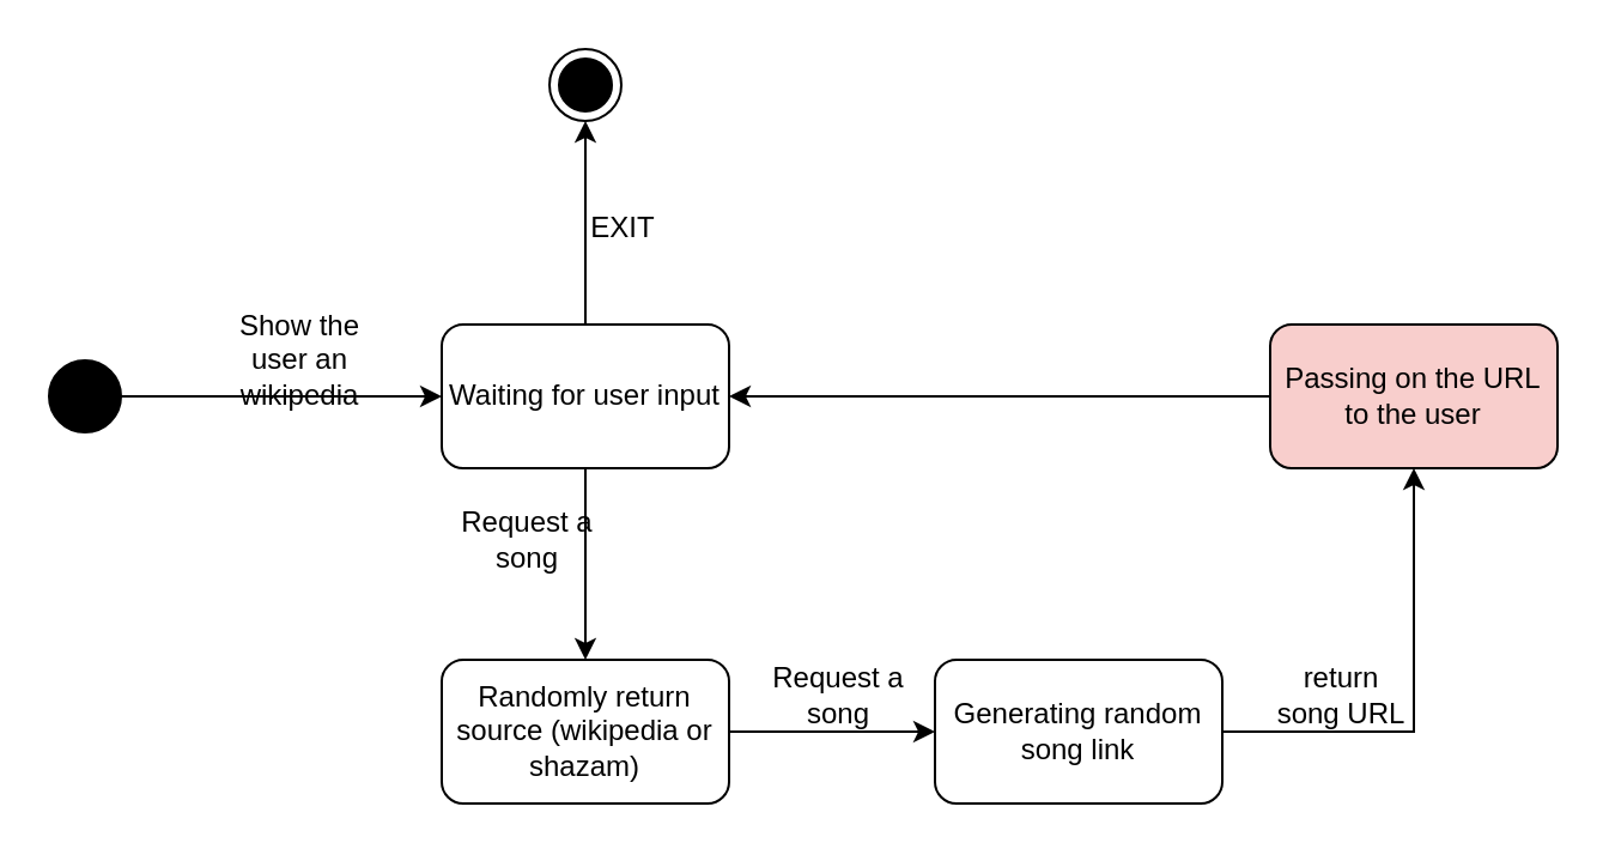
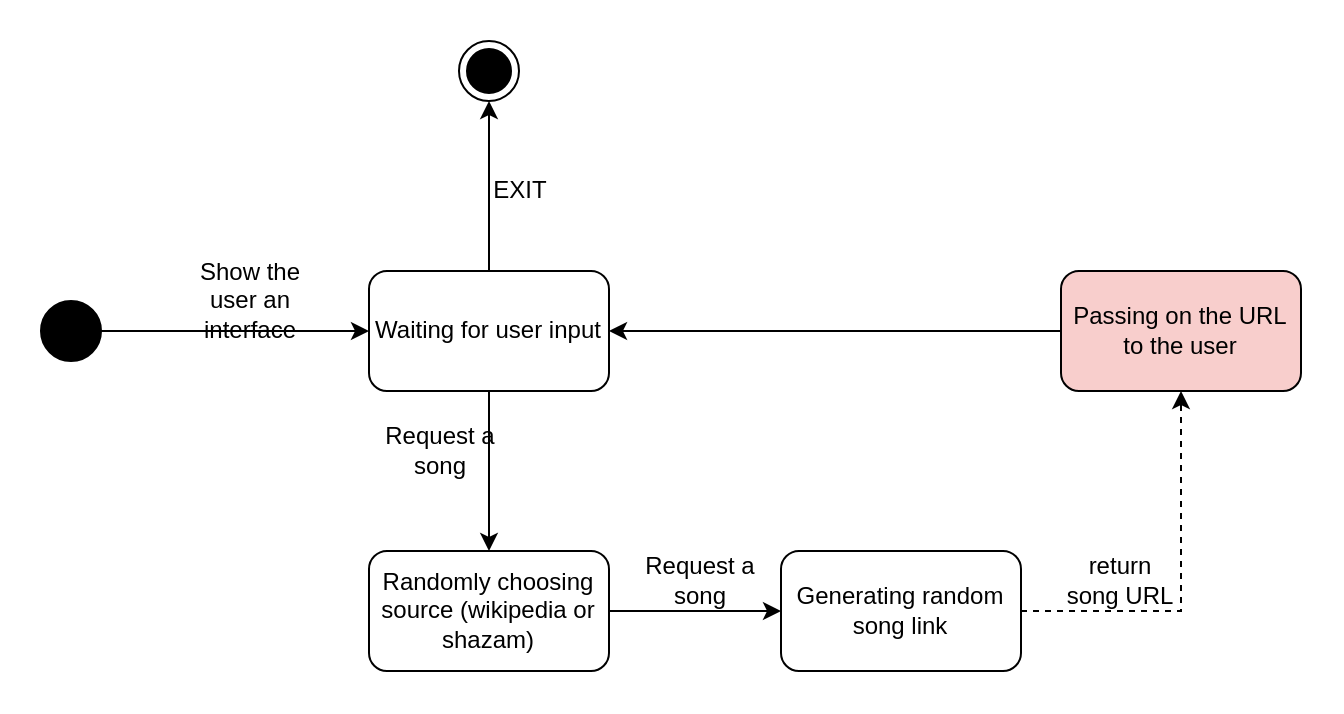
  <mxCell id="0" />
  <mxCell id="1" parent="0" />
  <mxCell id="2" style="edgeStyle=orthogonalEdgeStyle;rounded=0;orthogonalLoop=1;jettySize=auto;html=1;" parent="1" source="3" target="6" edge="1"><mxGeometry relative="1" as="geometry" /></mxCell>
  <mxCell id="3" value="" style="ellipse;fillColor=strokeColor;html=1;" parent="1" vertex="1"><mxGeometry x="20" y="150" width="30" height="30" as="geometry" /></mxCell>
  <mxCell id="4" value="" style="edgeStyle=orthogonalEdgeStyle;rounded=0;orthogonalLoop=1;jettySize=auto;html=1;" parent="1" source="6" target="8" edge="1"><mxGeometry relative="1" as="geometry" /></mxCell>
  <mxCell id="5" style="edgeStyle=orthogonalEdgeStyle;rounded=0;orthogonalLoop=1;jettySize=auto;html=1;exitX=0.5;exitY=0;exitDx=0;exitDy=0;entryX=0.5;entryY=1;entryDx=0;entryDy=0;" parent="1" source="6" target="10" edge="1"><mxGeometry relative="1" as="geometry" /></mxCell>
  <mxCell id="6" value="Waiting for user input" style="rounded=1;whiteSpace=wrap;html=1;" parent="1" vertex="1"><mxGeometry x="184" y="135" width="120" height="60" as="geometry" /></mxCell>
  <mxCell id="7" value="" style="edgeStyle=orthogonalEdgeStyle;rounded=0;orthogonalLoop=1;jettySize=auto;html=1;entryX=0;entryY=0.5;entryDx=0;entryDy=0;" parent="1" source="8" target="15" edge="1"><mxGeometry relative="1" as="geometry"><mxPoint x="384" y="305" as="targetPoint" /></mxGeometry></mxCell>
- <mxCell id="8" value="Randomly return source (wikipedia or shazam)" style="whiteSpace=wrap;html=1;rounded=1;" parent="1" vertex="1"><mxGeometry x="184" y="275" width="120" height="60" as="geometry" /></mxCell>
+ <mxCell id="8" value="Randomly choosing source (wikipedia or shazam)" style="whiteSpace=wrap;html=1;rounded=1;" parent="1" vertex="1"><mxGeometry x="184" y="275" width="120" height="60" as="geometry" /></mxCell>
  <mxCell id="9" style="edgeStyle=orthogonalEdgeStyle;rounded=0;orthogonalLoop=1;jettySize=auto;html=1;exitX=0;exitY=0.5;exitDx=0;exitDy=0;entryX=1;entryY=0.5;entryDx=0;entryDy=0;" parent="1" source="17" target="6" edge="1"><mxGeometry relative="1" as="geometry"><mxPoint x="440" y="165" as="sourcePoint" /></mxGeometry></mxCell>
  <mxCell id="10" value="" style="ellipse;html=1;shape=endState;fillColor=strokeColor;" parent="1" vertex="1"><mxGeometry x="229" y="20" width="30" height="30" as="geometry" /></mxCell>
  <mxCell id="11" value="Request a song" style="text;html=1;strokeColor=none;fillColor=none;align=center;verticalAlign=middle;whiteSpace=wrap;rounded=0;" parent="1" vertex="1"><mxGeometry x="190" y="210" width="60" height="30" as="geometry" /></mxCell>
  <mxCell id="12" value="EXIT" style="text;html=1;strokeColor=none;fillColor=none;align=center;verticalAlign=middle;whiteSpace=wrap;rounded=0;" parent="1" vertex="1"><mxGeometry x="230" y="80" width="60" height="30" as="geometry" /></mxCell>
- <mxCell id="13" value="Show the user an wikipedia" style="text;html=1;strokeColor=none;fillColor=none;align=center;verticalAlign=middle;whiteSpace=wrap;rounded=0;" parent="1" vertex="1"><mxGeometry x="90" y="135" width="70" height="30" as="geometry" /></mxCell>
- <mxCell id="14" style="edgeStyle=orthogonalEdgeStyle;rounded=0;orthogonalLoop=1;jettySize=auto;html=1;exitX=1;exitY=0.5;exitDx=0;exitDy=0;entryX=0.5;entryY=1;entryDx=0;entryDy=0;" edge="1" parent="1" source="15" target="17"><mxGeometry relative="1" as="geometry" /></mxCell>
+ <mxCell id="13" value="Show the user an interface" style="text;html=1;strokeColor=none;fillColor=none;align=center;verticalAlign=middle;whiteSpace=wrap;rounded=0;" parent="1" vertex="1"><mxGeometry x="90" y="135" width="70" height="30" as="geometry" /></mxCell>
+ <mxCell id="14" style="edgeStyle=orthogonalEdgeStyle;rounded=0;orthogonalLoop=1;jettySize=auto;html=1;exitX=1;exitY=0.5;exitDx=0;exitDy=0;entryX=0.5;entryY=1;entryDx=0;entryDy=0;dashed=1;" edge="1" parent="1" source="15" target="17"><mxGeometry relative="1" as="geometry" /></mxCell>
  <mxCell id="15" value="Generating random song link" style="rounded=1;whiteSpace=wrap;html=1;" vertex="1" parent="1"><mxGeometry x="390" y="275" width="120" height="60" as="geometry" /></mxCell>
  <mxCell id="16" value="Request a song" style="text;html=1;strokeColor=none;fillColor=none;align=center;verticalAlign=middle;whiteSpace=wrap;rounded=0;" vertex="1" parent="1"><mxGeometry x="320" y="275" width="60" height="30" as="geometry" /></mxCell>
  <mxCell id="17" value="Passing on the URL to the user" style="rounded=1;whiteSpace=wrap;html=1;fillColor=#f8cecc;" vertex="1" parent="1"><mxGeometry x="530" y="135" width="120" height="60" as="geometry" /></mxCell>
  <mxCell id="18" value="return song URL" style="text;html=1;strokeColor=none;fillColor=none;align=center;verticalAlign=middle;whiteSpace=wrap;rounded=0;" vertex="1" parent="1"><mxGeometry x="530" y="275" width="60" height="30" as="geometry" /></mxCell>
